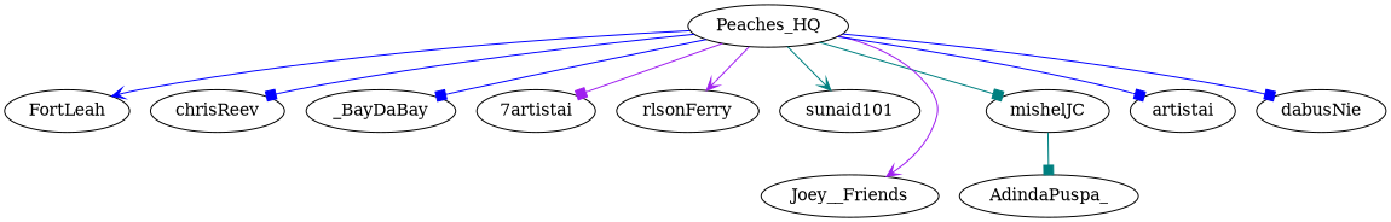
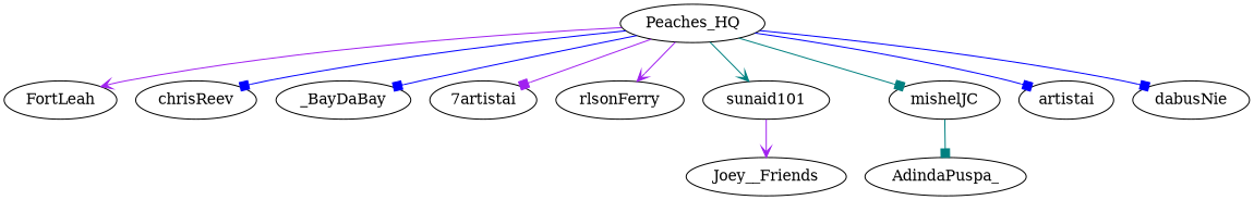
  strict digraph {
    edge [arrowhead=box color=purple]
    Peaches_HQ
    FortLeah
    chrisReev
    _BayDaBay
    "7artistai"
    rlsonFerry
    sunaid101
    mishelJC
    Joey__Friends
    n10 [label=artistai]
    dabusNie
    AdindaPuspa_
-   Peaches_HQ -> FortLeah [arrowhead=vee color=blue]
+   Peaches_HQ -> FortLeah [arrowhead=vee]
    Peaches_HQ -> chrisReev [color=blue]
    Peaches_HQ -> _BayDaBay [color=blue]
    Peaches_HQ -> "7artistai"
    Peaches_HQ -> rlsonFerry [arrowhead=vee]
    Peaches_HQ -> sunaid101 [arrowhead=vee color=teal]
    Peaches_HQ -> mishelJC [color=teal]
-   Peaches_HQ -> Joey__Friends [arrowhead=vee]
+   sunaid101 -> Joey__Friends [arrowhead=vee]
    Peaches_HQ -> n10 [color=blue]
    Peaches_HQ -> dabusNie [color=blue]
    mishelJC -> AdindaPuspa_ [color=teal]
  }
